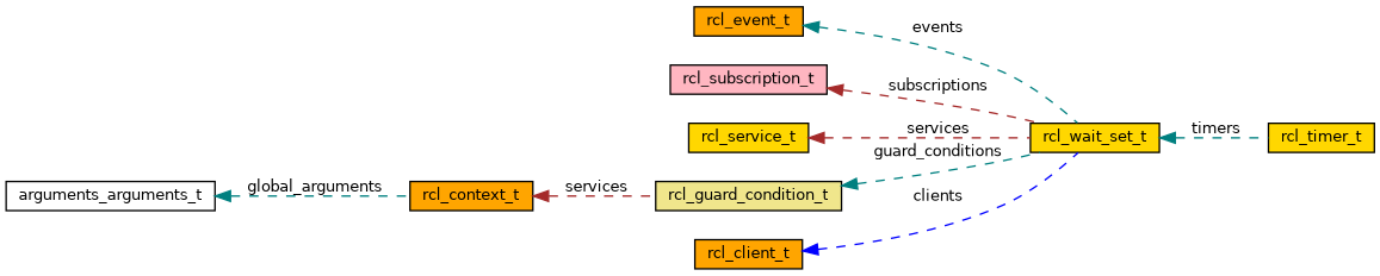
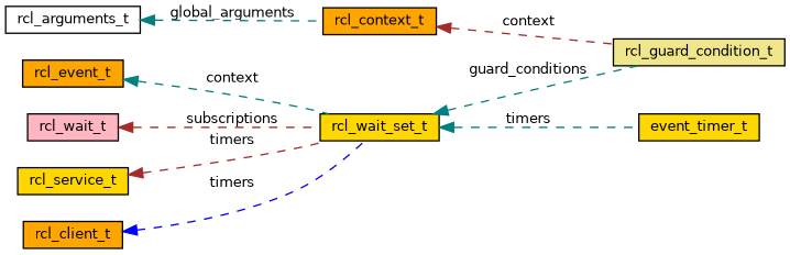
  digraph {
    rankdir=LR
    node [color=black fillcolor=gold fontname=Helvetica fontsize=10 shape=record style=filled]
    edge [color=teal dir=back fontname=Helvetica fontsize=10 labelfontname=Helvetica labelfontsize=10 style=dashed]
    n1 [fontcolor=black height=0.2 label=rcl_wait_set_t width=0.4]
-   n2 [height=0.2 label=rcl_timer_t width=0.4]
+   n2 [height=0.2 label=event_timer_t width=0.4]
    n3 [fillcolor=orange height=0.2 label=rcl_event_t width=0.4]
-   n4 [fillcolor=lightpink height=0.2 label=rcl_subscription_t width=0.4]
+   n4 [fillcolor=lightpink height=0.2 label=rcl_wait_t width=0.4]
    n5 [height=0.2 label=rcl_service_t width=0.4]
    n6 [fillcolor=khaki height=0.2 label=rcl_guard_condition_t width=0.4]
    n7 [fillcolor=orange height=0.2 label=rcl_context_t width=0.4]
-   n8 [fillcolor=white height=0.2 label=arguments_arguments_t width=0.4]
+   n8 [fillcolor=white height=0.2 label=rcl_arguments_t width=0.4]
    n9 [fillcolor=orange height=0.2 label=rcl_client_t width=0.4]
    n1 -> n2 [label=" timers"]
-   n3 -> n1 [label=" events"]
+   n3 -> n1 [label=" context"]
    n4 -> n1 [color=brown label=" subscriptions"]
-   n5 -> n1 [color=brown label=" services"]
-   n6 -> n1 [label=" guard_conditions"]
-   n7 -> n6 [color=brown label=" services"]
+   n5 -> n1 [color=brown label=" timers"]
+   n1 -> n6 [label=" guard_conditions"]
+   n7 -> n6 [color=brown label=" context"]
    n8 -> n7 [label=" global_arguments"]
-   n9 -> n1 [color=blue label=" clients"]
+   n9 -> n1 [color=blue label=" timers"]
  }
